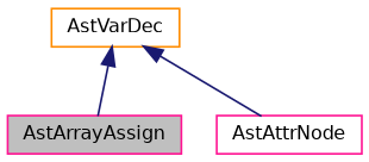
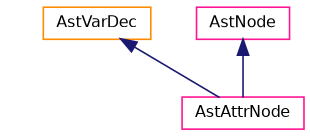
  digraph {
    node [color=deeppink fillcolor=white fontname=Helvetica fontsize=10 shape=record style=filled]
    edge [color=midnightblue dir=back fontname=Helvetica fontsize=10 labelfontname=Helvetica labelfontsize=10 style=solid]
-   n1 [fillcolor=grey75 fontcolor=black height=0.2 label=AstArrayAssign width=0.4]
    n2 [color=darkorange height=0.2 label=AstVarDec width=0.4]
    n3 [height=0.2 label=AstAttrNode width=0.4]
-   n2 -> n1
+   n4 [height=0.2 label=AstNode width=0.4]
    n2 -> n3
+   n4 -> n3
  }
